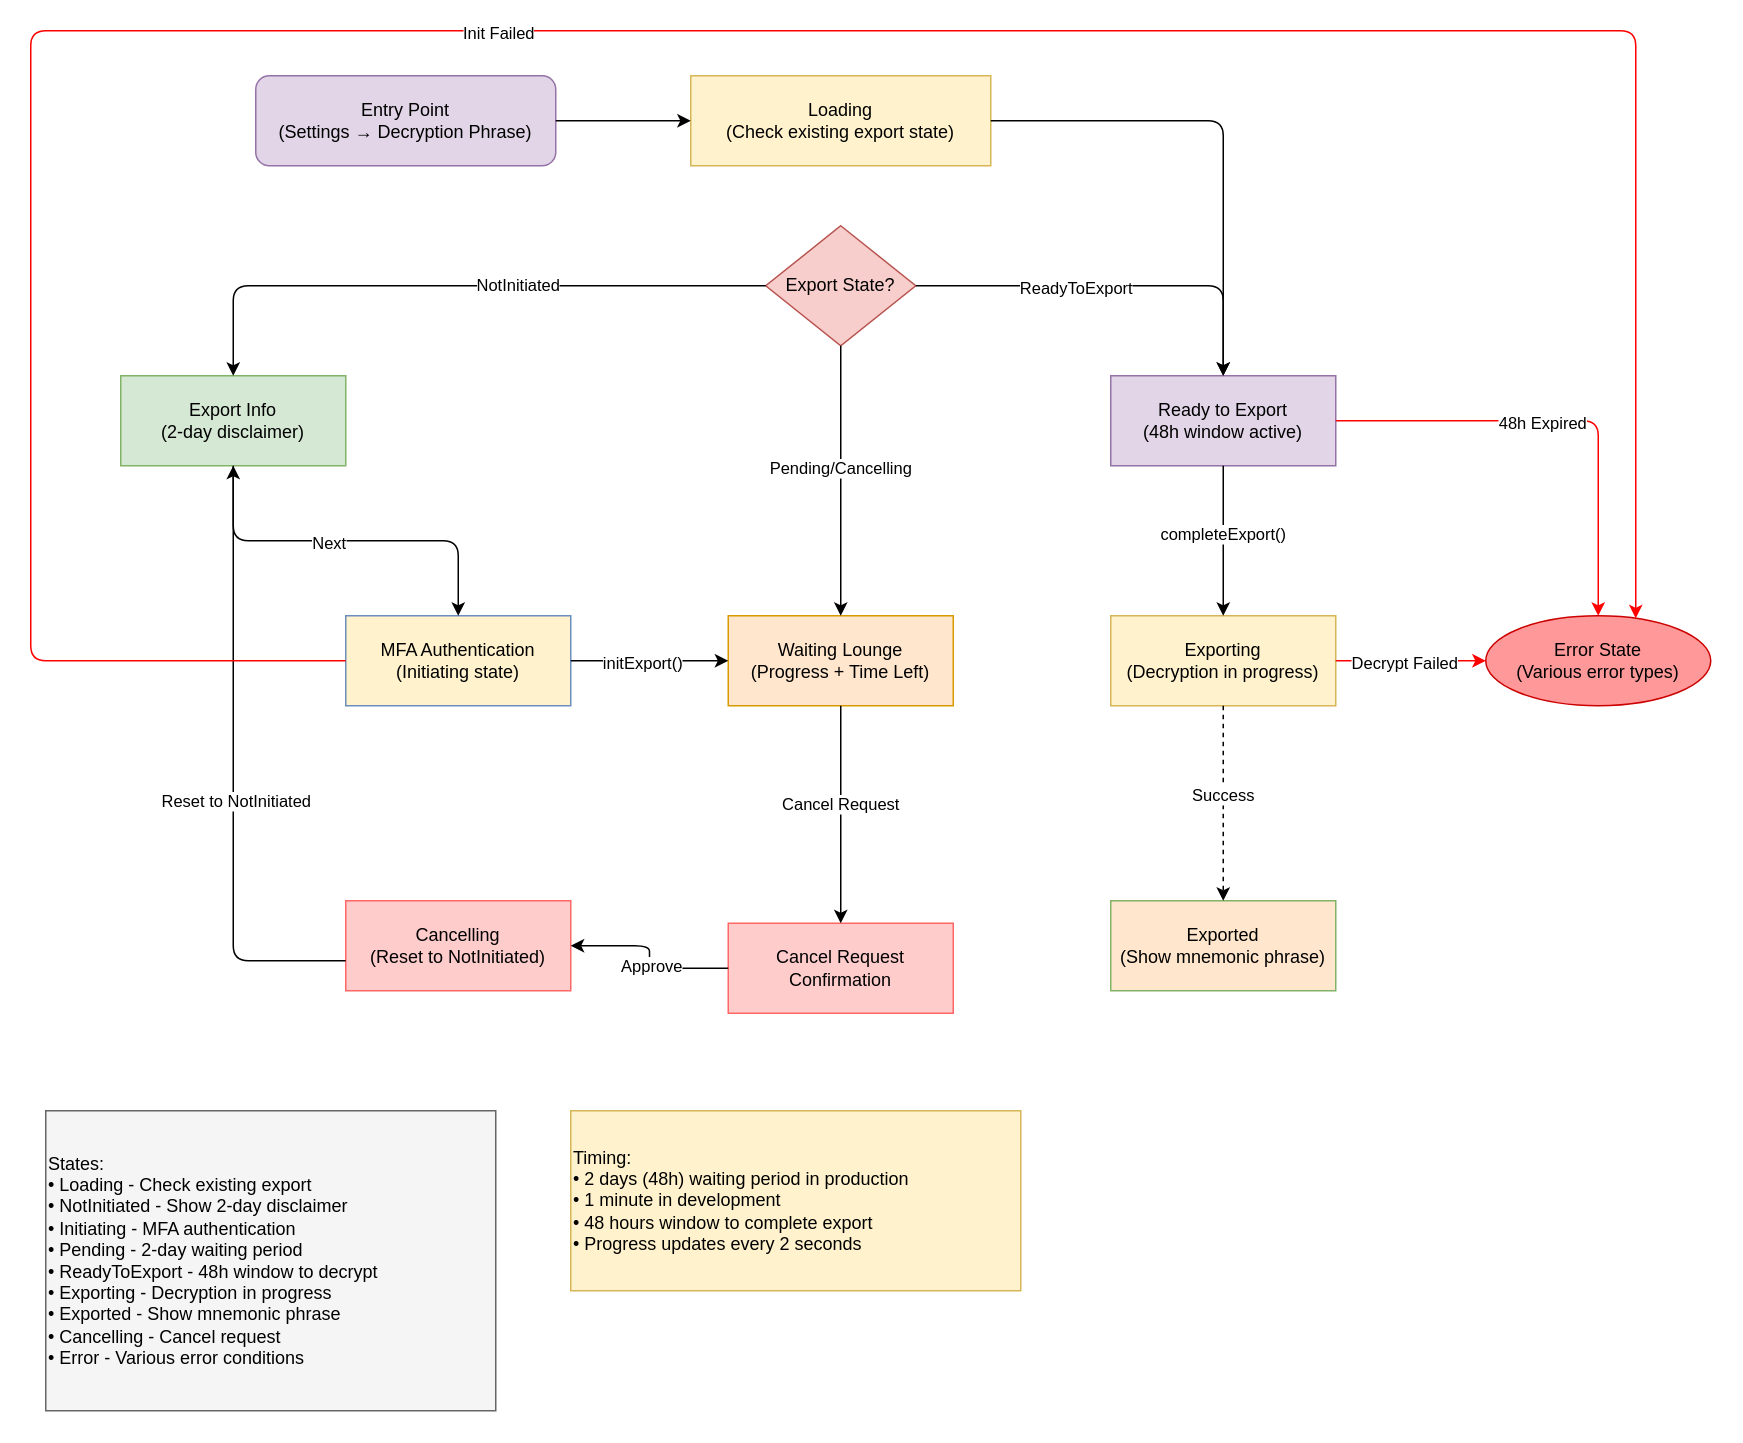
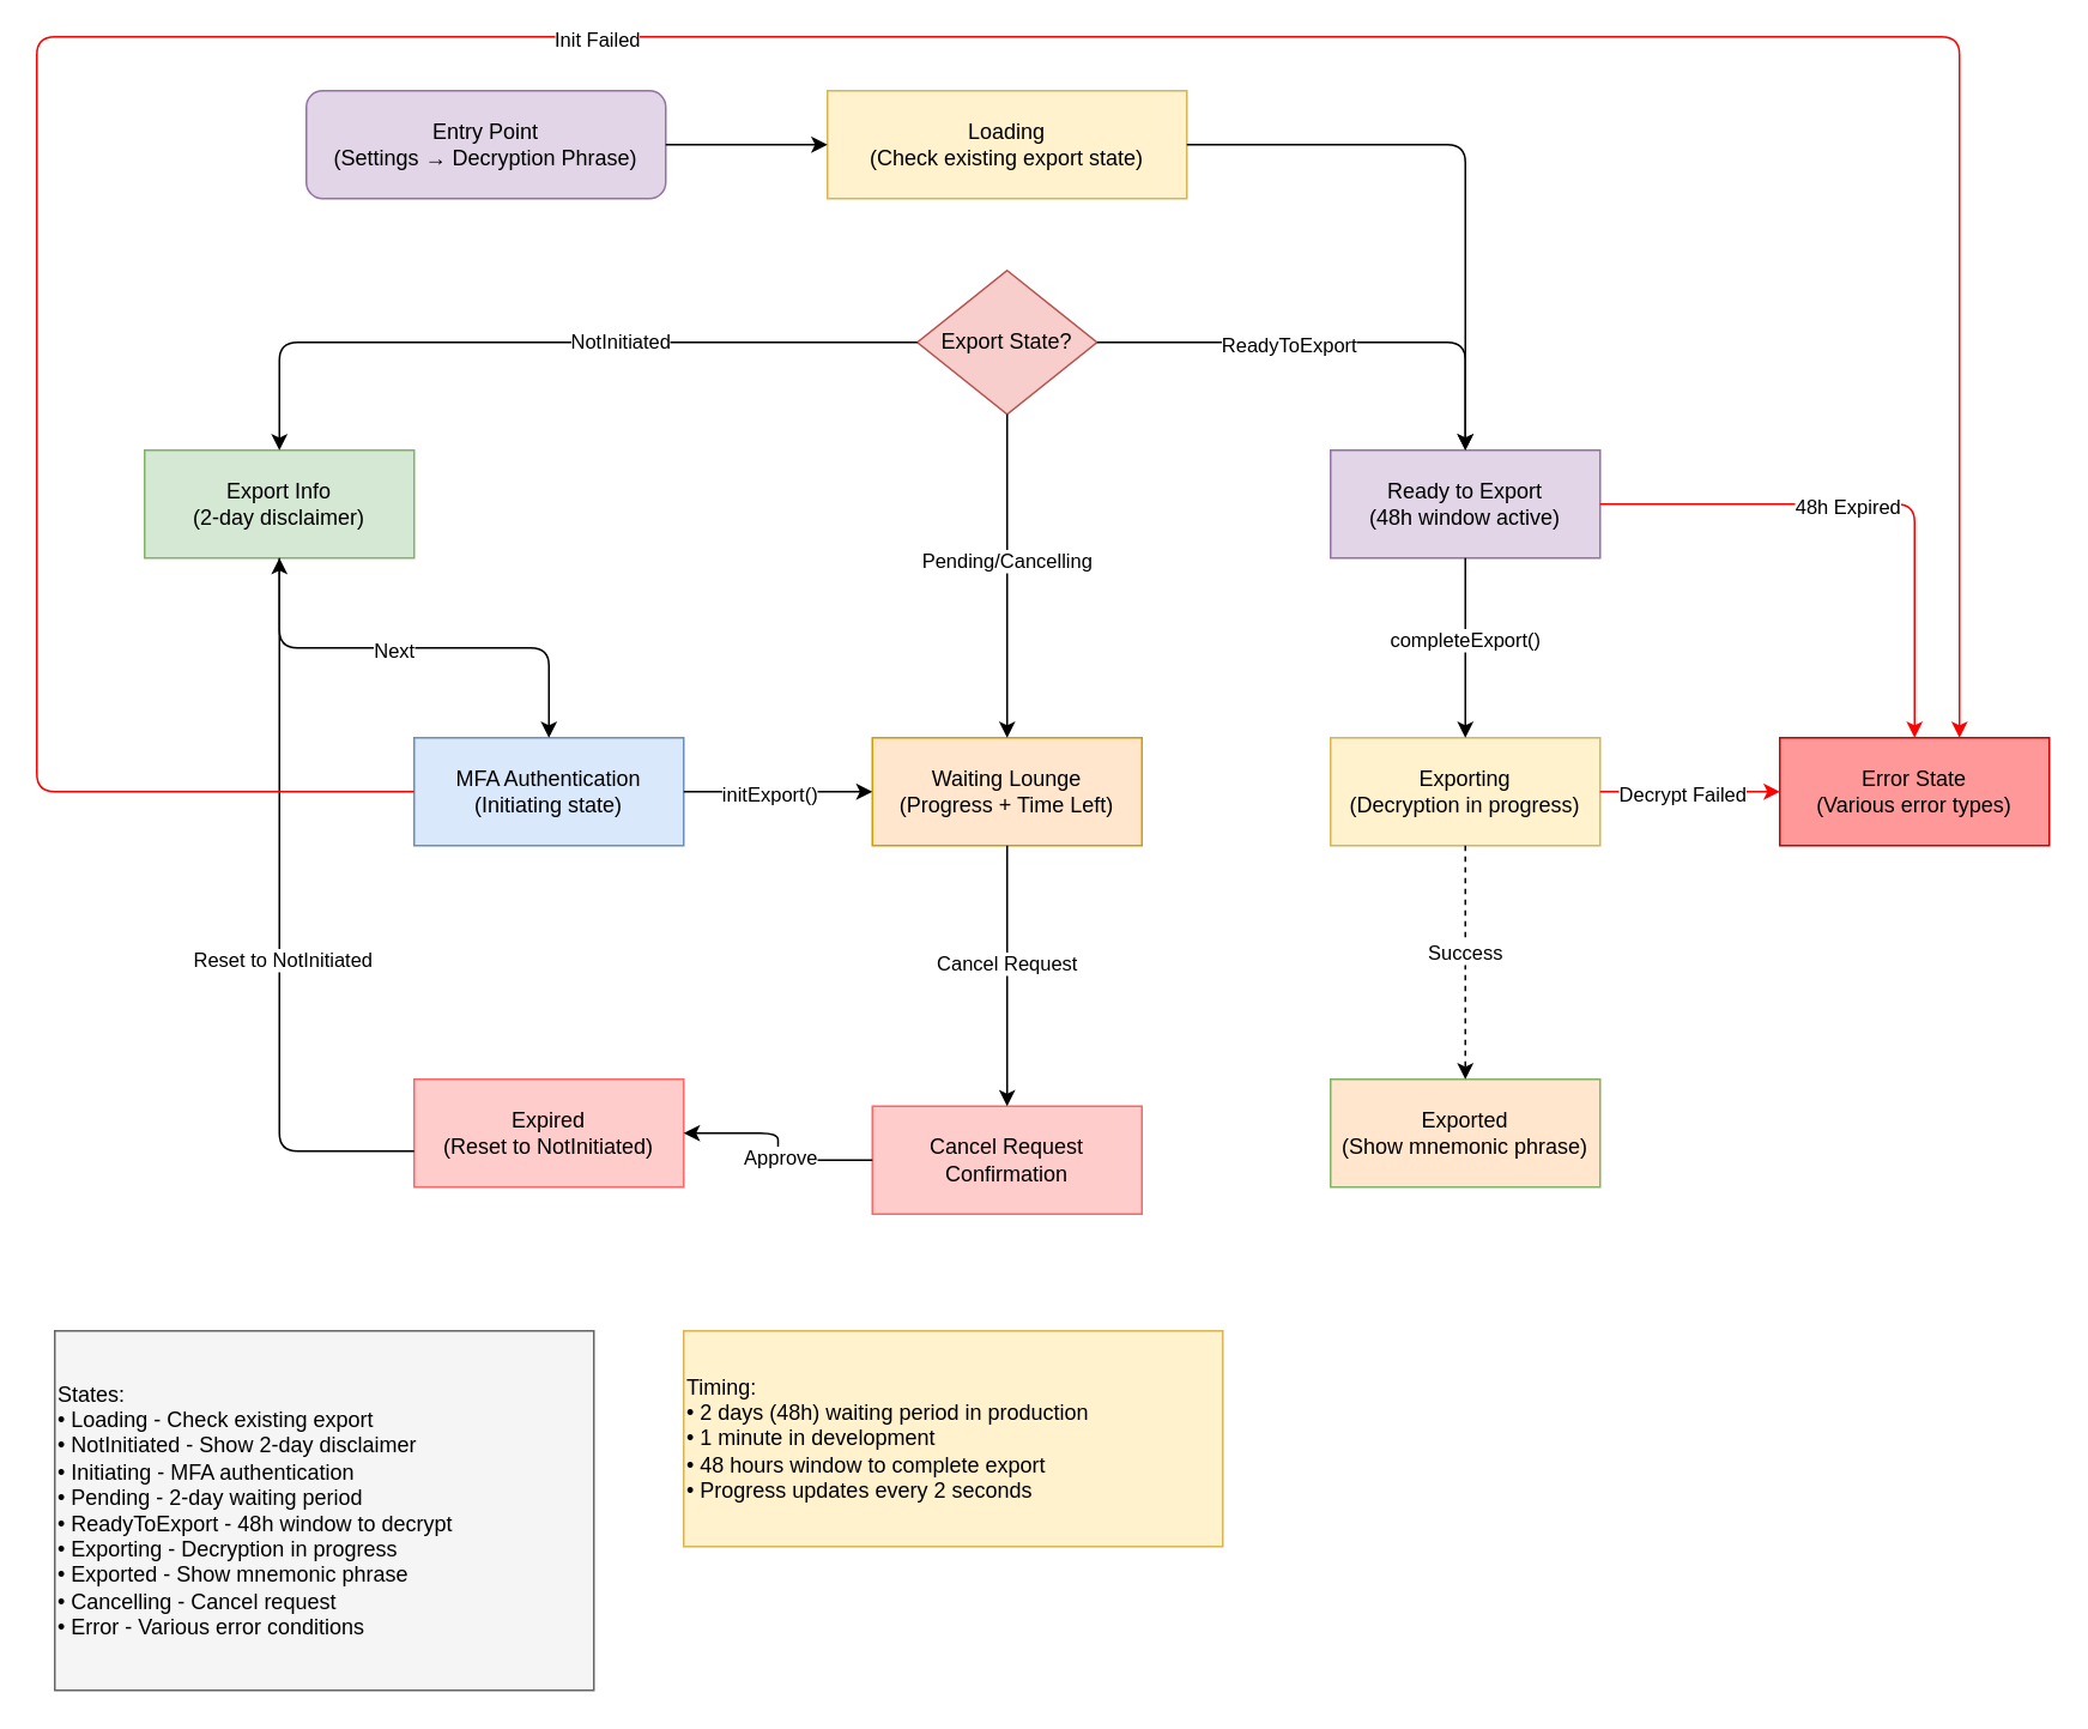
  <mxCell id="0" />
  <mxCell id="1" parent="0" />
  <mxCell id="2" value="Entry Point&#10;(Settings → Decryption Phrase)" style="rounded=1;whiteSpace=wrap;html=1;fillColor=#e1d5e7;strokeColor=#9673a6;" parent="1" vertex="1"><mxGeometry x="170" y="50" width="200" height="60" as="geometry" /></mxCell>
  <mxCell id="3" value="Loading&#10;(Check existing export state)" style="rounded=0;whiteSpace=wrap;html=1;fillColor=#fff2cc;strokeColor=#d6b656;" parent="1" vertex="1"><mxGeometry x="460" y="50" width="200" height="60" as="geometry" /></mxCell>
  <mxCell id="4" value="Export State?" style="rhombus;whiteSpace=wrap;html=1;fillColor=#f8cecc;strokeColor=#b85450;" parent="1" vertex="1"><mxGeometry x="510" y="150" width="100" height="80" as="geometry" /></mxCell>
  <mxCell id="5" value="Export Info&#10;(2-day disclaimer)" style="rounded=0;whiteSpace=wrap;html=1;fillColor=#d5e8d4;strokeColor=#82b366;" parent="1" vertex="1"><mxGeometry x="80" y="250" width="150" height="60" as="geometry" /></mxCell>
- <mxCell id="6" value="MFA Authentication&#10;(Initiating state)" style="rounded=0;whiteSpace=wrap;html=1;fillColor=#fff2cc;strokeColor=#6c8ebf;" parent="1" vertex="1"><mxGeometry x="230" y="410" width="150" height="60" as="geometry" /></mxCell>
+ <mxCell id="6" value="MFA Authentication&#10;(Initiating state)" style="rounded=0;whiteSpace=wrap;html=1;fillColor=#dae8fc;strokeColor=#6c8ebf;" parent="1" vertex="1"><mxGeometry x="230" y="410" width="150" height="60" as="geometry" /></mxCell>
  <mxCell id="7" value="Waiting Lounge&#10;(Progress + Time Left)" style="rounded=0;whiteSpace=wrap;html=1;fillColor=#ffe6cc;strokeColor=#d79b00;" parent="1" vertex="1"><mxGeometry x="485" y="410" width="150" height="60" as="geometry" /></mxCell>
  <mxCell id="8" value="Ready to Export&#10;(48h window active)" style="rounded=0;whiteSpace=wrap;html=1;fillColor=#e1d5e7;strokeColor=#9673a6;" parent="1" vertex="1"><mxGeometry x="740" y="250" width="150" height="60" as="geometry" /></mxCell>
  <mxCell id="9" value="Exporting&#10;(Decryption in progress)" style="rounded=0;whiteSpace=wrap;html=1;fillColor=#fff2cc;strokeColor=#d6b656;" parent="1" vertex="1"><mxGeometry x="740" y="410" width="150" height="60" as="geometry" /></mxCell>
  <mxCell id="10" value="Exported&#10;(Show mnemonic phrase)" style="rounded=0;whiteSpace=wrap;html=1;fillColor=#ffe6cc;strokeColor=#82b366;" parent="1" vertex="1"><mxGeometry x="740" y="600" width="150" height="60" as="geometry" /></mxCell>
  <mxCell id="11" value="Cancel Request&#10;Confirmation" style="rounded=0;whiteSpace=wrap;html=1;fillColor=#ffcccc;strokeColor=#ff6666;" parent="1" vertex="1"><mxGeometry x="485" y="615" width="150" height="60" as="geometry" /></mxCell>
- <mxCell id="12" value="Cancelling&#10;(Reset to NotInitiated)" style="rounded=0;whiteSpace=wrap;html=1;fillColor=#ffcccc;strokeColor=#ff6666;" parent="1" vertex="1"><mxGeometry x="230" y="600" width="150" height="60" as="geometry" /></mxCell>
- <mxCell id="13" value="Error State&#10;(Various error types)" style="ellipse;whiteSpace=wrap;html=1;fillColor=#ff9999;strokeColor=#cc0000;" parent="1" vertex="1"><mxGeometry x="990" y="410" width="150" height="60" as="geometry" /></mxCell>
+ <mxCell id="12" value="Expired&#10;(Reset to NotInitiated)" style="rounded=0;whiteSpace=wrap;html=1;fillColor=#ffcccc;strokeColor=#ff6666;" parent="1" vertex="1"><mxGeometry x="230" y="600" width="150" height="60" as="geometry" /></mxCell>
+ <mxCell id="13" value="Error State&#10;(Various error types)" style="rounded=0;whiteSpace=wrap;html=1;fillColor=#ff9999;strokeColor=#cc0000;" parent="1" vertex="1"><mxGeometry x="990" y="410" width="150" height="60" as="geometry" /></mxCell>
  <mxCell id="14" style="edgeStyle=orthogonalEdgeStyle;html=1;" parent="1" source="2" target="3" edge="1"><mxGeometry relative="1" as="geometry" /></mxCell>
  <mxCell id="15" style="edgeStyle=orthogonalEdgeStyle;html=1;" parent="1" source="3" target="8" edge="1"><mxGeometry relative="1" as="geometry" /></mxCell>
  <mxCell id="16" style="edgeStyle=orthogonalEdgeStyle;html=1;" parent="1" source="4" target="5" edge="1"><mxGeometry relative="1" as="geometry" /></mxCell>
  <mxCell id="17" value="NotInitiated" style="edgeLabel;html=1;align=center;verticalAlign=middle;resizable=0;points=[];" parent="16" vertex="1" connectable="0"><mxGeometry x="-0.2" y="-1" relative="1" as="geometry"><mxPoint as="offset" /></mxGeometry></mxCell>
  <mxCell id="18" style="edgeStyle=orthogonalEdgeStyle;html=1;" parent="1" source="4" target="7" edge="1"><mxGeometry relative="1" as="geometry" /></mxCell>
  <mxCell id="19" value="Pending/Cancelling" style="edgeLabel;html=1;align=center;verticalAlign=middle;resizable=0;points=[];" parent="18" vertex="1" connectable="0"><mxGeometry x="-0.1" y="-1" relative="1" as="geometry"><mxPoint as="offset" /></mxGeometry></mxCell>
  <mxCell id="20" style="edgeStyle=orthogonalEdgeStyle;html=1;" parent="1" source="4" target="8" edge="1"><mxGeometry relative="1" as="geometry" /></mxCell>
  <mxCell id="21" value="ReadyToExport" style="edgeLabel;html=1;align=center;verticalAlign=middle;resizable=0;points=[];" parent="20" vertex="1" connectable="0"><mxGeometry x="-0.2" y="-1" relative="1" as="geometry"><mxPoint as="offset" /></mxGeometry></mxCell>
  <mxCell id="22" style="edgeStyle=orthogonalEdgeStyle;html=1;" parent="1" source="5" target="6" edge="1"><mxGeometry relative="1" as="geometry" /></mxCell>
  <mxCell id="23" value="Next" style="edgeLabel;html=1;align=center;verticalAlign=middle;resizable=0;points=[];" parent="22" vertex="1" connectable="0"><mxGeometry x="-0.1" y="-1" relative="1" as="geometry"><mxPoint as="offset" /></mxGeometry></mxCell>
  <mxCell id="24" style="edgeStyle=orthogonalEdgeStyle;html=1;" parent="1" source="6" target="7" edge="1"><mxGeometry relative="1" as="geometry" /></mxCell>
  <mxCell id="25" value="initExport()" style="edgeLabel;html=1;align=center;verticalAlign=middle;resizable=0;points=[];" parent="24" vertex="1" connectable="0"><mxGeometry x="-0.1" y="-1" relative="1" as="geometry"><mxPoint as="offset" /></mxGeometry></mxCell>
  <mxCell id="26" style="edgeStyle=orthogonalEdgeStyle;html=1;" parent="1" source="8" target="9" edge="1"><mxGeometry relative="1" as="geometry" /></mxCell>
  <mxCell id="27" value="completeExport()" style="edgeLabel;html=1;align=center;verticalAlign=middle;resizable=0;points=[];" parent="26" vertex="1" connectable="0"><mxGeometry x="-0.1" y="-1" relative="1" as="geometry"><mxPoint as="offset" /></mxGeometry></mxCell>
  <mxCell id="28" style="edgeStyle=orthogonalEdgeStyle;html=1;dashed=1;" parent="1" source="9" target="10" edge="1"><mxGeometry relative="1" as="geometry" /></mxCell>
  <mxCell id="29" value="Success" style="edgeLabel;html=1;align=center;verticalAlign=middle;resizable=0;points=[];" parent="28" vertex="1" connectable="0"><mxGeometry x="-0.1" y="-1" relative="1" as="geometry"><mxPoint as="offset" /></mxGeometry></mxCell>
  <mxCell id="30" style="edgeStyle=orthogonalEdgeStyle;html=1;" parent="1" source="7" target="11" edge="1"><mxGeometry relative="1" as="geometry" /></mxCell>
  <mxCell id="31" value="Cancel Request" style="edgeLabel;html=1;align=center;verticalAlign=middle;resizable=0;points=[];" parent="30" vertex="1" connectable="0"><mxGeometry x="-0.1" y="-1" relative="1" as="geometry"><mxPoint as="offset" /></mxGeometry></mxCell>
  <mxCell id="32" style="edgeStyle=orthogonalEdgeStyle;html=1;" parent="1" source="11" target="12" edge="1"><mxGeometry relative="1" as="geometry" /></mxCell>
  <mxCell id="33" value="Approve" style="edgeLabel;html=1;align=center;verticalAlign=middle;resizable=0;points=[];" parent="32" vertex="1" connectable="0"><mxGeometry x="-0.1" y="-1" relative="1" as="geometry"><mxPoint as="offset" /></mxGeometry></mxCell>
  <mxCell id="34" style="edgeStyle=orthogonalEdgeStyle;html=1;" parent="1" source="12" target="5" edge="1"><mxGeometry relative="1" as="geometry"><Array as="points"><mxPoint x="155" y="640" /></Array></mxGeometry></mxCell>
  <mxCell id="35" value="Reset to NotInitiated" style="edgeLabel;html=1;align=center;verticalAlign=middle;resizable=0;points=[];" parent="34" vertex="1" connectable="0"><mxGeometry x="-0.1" y="-1" relative="1" as="geometry"><mxPoint as="offset" /></mxGeometry></mxCell>
  <mxCell id="36" style="edgeStyle=orthogonalEdgeStyle;html=1;strokeColor=#ff0000;" parent="1" source="6" target="13" edge="1"><mxGeometry relative="1" as="geometry"><Array as="points"><mxPoint x="20" y="440" /><mxPoint x="20" y="20" /><mxPoint x="1090" y="20" /></Array></mxGeometry></mxCell>
  <mxCell id="37" value="Init Failed" style="edgeLabel;html=1;align=center;verticalAlign=middle;resizable=0;points=[];color=#ff0000;" parent="36" vertex="1" connectable="0"><mxGeometry x="-0.1" y="-1" relative="1" as="geometry"><mxPoint as="offset" /></mxGeometry></mxCell>
  <mxCell id="38" style="edgeStyle=orthogonalEdgeStyle;html=1;strokeColor=#ff0000;" parent="1" source="9" target="13" edge="1"><mxGeometry relative="1" as="geometry" /></mxCell>
  <mxCell id="39" value="Decrypt Failed" style="edgeLabel;html=1;align=center;verticalAlign=middle;resizable=0;points=[];color=#ff0000;" parent="38" vertex="1" connectable="0"><mxGeometry x="-0.1" y="-1" relative="1" as="geometry"><mxPoint as="offset" /></mxGeometry></mxCell>
  <mxCell id="40" style="edgeStyle=orthogonalEdgeStyle;html=1;strokeColor=#ff0000;" parent="1" source="8" target="13" edge="1"><mxGeometry relative="1" as="geometry"><Array as="points"><mxPoint x="1065" y="280" /></Array></mxGeometry></mxCell>
  <mxCell id="41" value="48h Expired" style="edgeLabel;html=1;align=center;verticalAlign=middle;resizable=0;points=[];color=#ff0000;" parent="40" vertex="1" connectable="0"><mxGeometry x="-0.1" y="-1" relative="1" as="geometry"><mxPoint as="offset" /></mxGeometry></mxCell>
  <mxCell id="42" value="States:&#10;• Loading - Check existing export&#10;• NotInitiated - Show 2-day disclaimer&#10;• Initiating - MFA authentication&#10;• Pending - 2-day waiting period&#10;• ReadyToExport - 48h window to decrypt&#10;• Exporting - Decryption in progress&#10;• Exported - Show mnemonic phrase&#10;• Cancelling - Cancel request&#10;• Error - Various error conditions" style="rounded=0;whiteSpace=wrap;html=1;align=left;fillColor=#f5f5f5;strokeColor=#666666;" parent="1" vertex="1"><mxGeometry x="30" y="740" width="300" height="200" as="geometry" /></mxCell>
  <mxCell id="43" value="Timing:&#10;• 2 days (48h) waiting period in production&#10;• 1 minute in development&#10;• 48 hours window to complete export&#10;• Progress updates every 2 seconds" style="rounded=0;whiteSpace=wrap;html=1;align=left;fillColor=#fff2cc;strokeColor=#d6b656;" parent="1" vertex="1"><mxGeometry x="380" y="740" width="300" height="120" as="geometry" /></mxCell>
